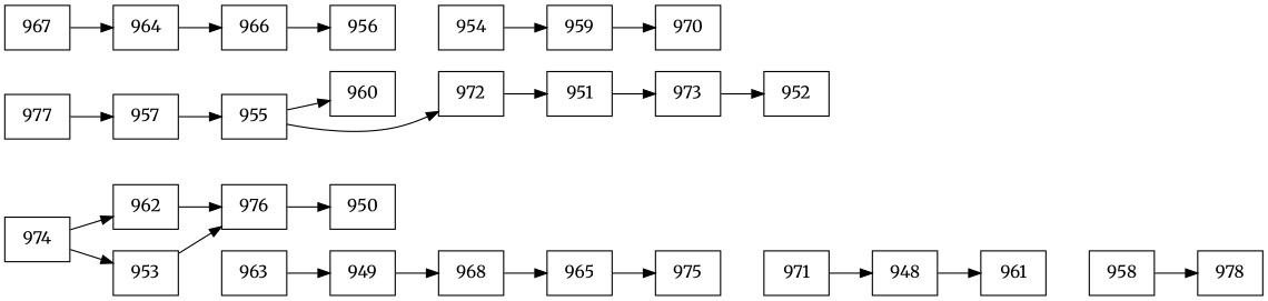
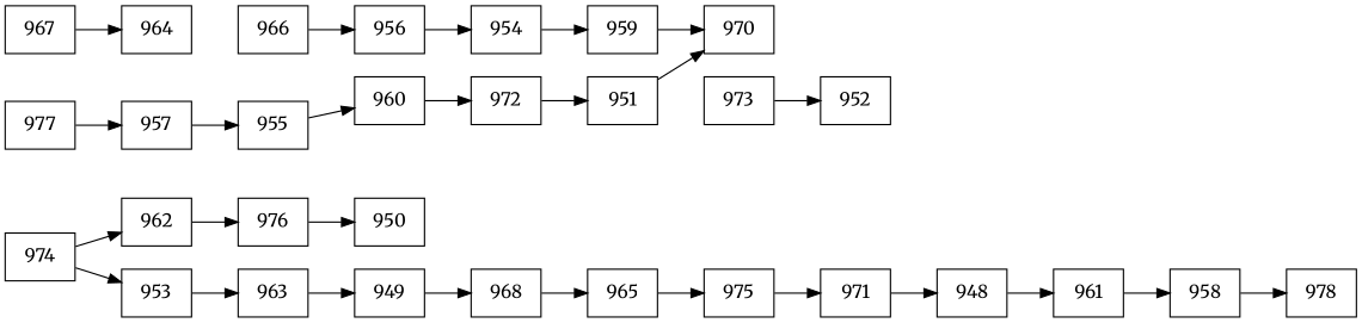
  digraph {
    fontname=Merriweather
    rankdir=LR
    node [fontname=Merriweather shape=record]
    edge [fontname=Merriweather]
    n1 [label="{974}"]
    n2 [label="{962}"]
    n3 [label="{953}"]
    n4 [label="{976}"]
    n5 [label="{950}"]
    n6 [label="{963}"]
    n7 [label="{949}"]
    n8 [label="{968}"]
    n9 [label="{965}"]
    n10 [label="{975}"]
    n11 [label="{971}"]
    n12 [label="{948}"]
    n13 [label="{961}"]
    n14 [label="{958}"]
    n15 [label="{978}"]
    n16 [label="{967}"]
    n17 [label="{964}"]
    n18 [label="{966}"]
    n19 [label="{956}"]
    n20 [label="{954}"]
    n21 [label="{959}"]
    n22 [label="{970}"]
    n23 [label="{977}"]
    n24 [label="{957}"]
    n25 [label="{955}"]
    n26 [label="{960}"]
    n27 [label="{972}"]
    n28 [label="{951}"]
    n29 [label="{973}"]
    n30 [label="{952}"]
    n1 -> n2
    n1 -> n3
    n2 -> n4
-   n3 -> n4
+   n3 -> n6
    n4 -> n5
    n6 -> n7
    n7 -> n8
    n8 -> n9
    n9 -> n10
+   n10 -> n11
    n11 -> n12
    n12 -> n13
+   n13 -> n14
    n14 -> n15
    n16 -> n17
-   n17 -> n18
    n18 -> n19
+   n19 -> n20
    n20 -> n21
    n21 -> n22
    n23 -> n24
    n24 -> n25
    n25 -> n26
-   n25 -> n27
+   n26 -> n27
    n27 -> n28
-   n28 -> n29
+   n28 -> n22
    n29 -> n30
  }
